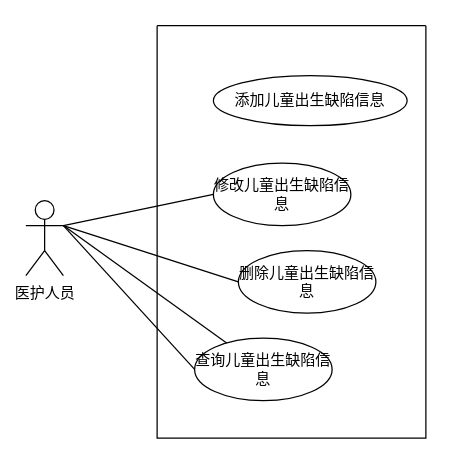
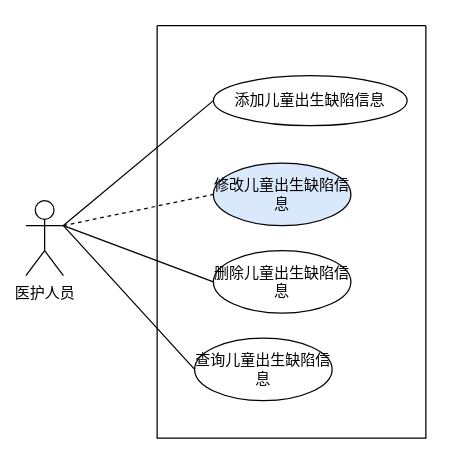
  <mxCell id="0" />
  <mxCell id="1" parent="0" />
  <mxCell id="2" value="医护人员" style="shape=umlActor;verticalLabelPosition=bottom;verticalAlign=top;html=1;outlineConnect=0;" parent="1" vertex="1"><mxGeometry x="20" y="160" width="30" height="60" as="geometry" /></mxCell>
  <mxCell id="3" value="&lt;p class=&quot;MsoNormal&quot;&gt;添加儿童出生缺陷信息&lt;/p&gt;" style="ellipse;whiteSpace=wrap;html=1;" parent="1" vertex="1"><mxGeometry x="170" y="60" width="155" height="40" as="geometry" /></mxCell>
- <mxCell id="4" value="&lt;p class=&quot;MsoNormal&quot;&gt;修改儿童出生缺陷信息&lt;/p&gt;" style="ellipse;whiteSpace=wrap;html=1;" parent="1" vertex="1"><mxGeometry x="170" y="130" width="110" height="50" as="geometry" /></mxCell>
- <mxCell id="5" value="&lt;p class=&quot;MsoNormal&quot;&gt;删除儿童出生缺陷信息&lt;/p&gt;" style="ellipse;whiteSpace=wrap;html=1;" parent="1" vertex="1"><mxGeometry x="190" y="200" width="110" height="50" as="geometry" /></mxCell>
+ <mxCell id="4" value="&lt;p class=&quot;MsoNormal&quot;&gt;修改儿童出生缺陷信息&lt;/p&gt;" style="ellipse;whiteSpace=wrap;html=1;fillColor=#dae8fc;" parent="1" vertex="1"><mxGeometry x="170" y="130" width="110" height="50" as="geometry" /></mxCell>
+ <mxCell id="5" value="&lt;p class=&quot;MsoNormal&quot;&gt;删除儿童出生缺陷信息&lt;/p&gt;" style="ellipse;whiteSpace=wrap;html=1;" parent="1" vertex="1"><mxGeometry x="170" y="200" width="110" height="50" as="geometry" /></mxCell>
  <mxCell id="6" value="&lt;p class=&quot;MsoNormal&quot;&gt;查询儿童出生缺陷信息&lt;/p&gt;" style="ellipse;whiteSpace=wrap;html=1;" parent="1" vertex="1"><mxGeometry x="155" y="270" width="110" height="50" as="geometry" /></mxCell>
- <mxCell id="7" value="" style="endArrow=none;html=1;rounded=0;exitX=1;exitY=0.333;exitDx=0;exitDy=0;exitPerimeter=0;" parent="1" source="2" target="6" edge="1"><mxGeometry width="50" height="50" relative="1" as="geometry"><mxPoint x="100" y="170" as="sourcePoint" /><mxPoint x="150" y="120" as="targetPoint" /></mxGeometry></mxCell>
- <mxCell id="8" value="" style="endArrow=none;html=1;rounded=0;entryX=0;entryY=0.5;entryDx=0;entryDy=0;exitX=1;exitY=0.333;exitDx=0;exitDy=0;exitPerimeter=0;" parent="1" source="2" target="4" edge="1"><mxGeometry width="50" height="50" relative="1" as="geometry"><mxPoint x="70" y="220" as="sourcePoint" /><mxPoint x="120" y="170" as="targetPoint" /></mxGeometry></mxCell>
+ <mxCell id="7" value="" style="endArrow=none;html=1;rounded=0;entryX=0;entryY=0.5;entryDx=0;entryDy=0;exitX=1;exitY=0.333;exitDx=0;exitDy=0;exitPerimeter=0;" parent="1" source="2" target="3" edge="1"><mxGeometry width="50" height="50" relative="1" as="geometry"><mxPoint x="100" y="170" as="sourcePoint" /><mxPoint x="150" y="120" as="targetPoint" /></mxGeometry></mxCell>
+ <mxCell id="8" value="" style="endArrow=none;html=1;rounded=0;entryX=0;entryY=0.5;entryDx=0;entryDy=0;exitX=1;exitY=0.333;exitDx=0;exitDy=0;exitPerimeter=0;dashed=1;" parent="1" source="2" target="4" edge="1"><mxGeometry width="50" height="50" relative="1" as="geometry"><mxPoint x="70" y="220" as="sourcePoint" /><mxPoint x="120" y="170" as="targetPoint" /></mxGeometry></mxCell>
  <mxCell id="9" value="" style="endArrow=none;html=1;rounded=0;entryX=0;entryY=0.5;entryDx=0;entryDy=0;" parent="1" target="5" edge="1"><mxGeometry width="50" height="50" relative="1" as="geometry"><mxPoint x="50" y="180" as="sourcePoint" /><mxPoint x="120" y="220" as="targetPoint" /></mxGeometry></mxCell>
  <mxCell id="10" value="" style="endArrow=none;html=1;rounded=0;entryX=0;entryY=0.5;entryDx=0;entryDy=0;" parent="1" target="6" edge="1"><mxGeometry width="50" height="50" relative="1" as="geometry"><mxPoint x="50" y="180" as="sourcePoint" /><mxPoint x="90" y="270" as="targetPoint" /></mxGeometry></mxCell>
  <mxCell id="11" value="" style="swimlane;startSize=0;" parent="1" vertex="1"><mxGeometry x="125" y="20" width="215" height="330" as="geometry" /></mxCell>
